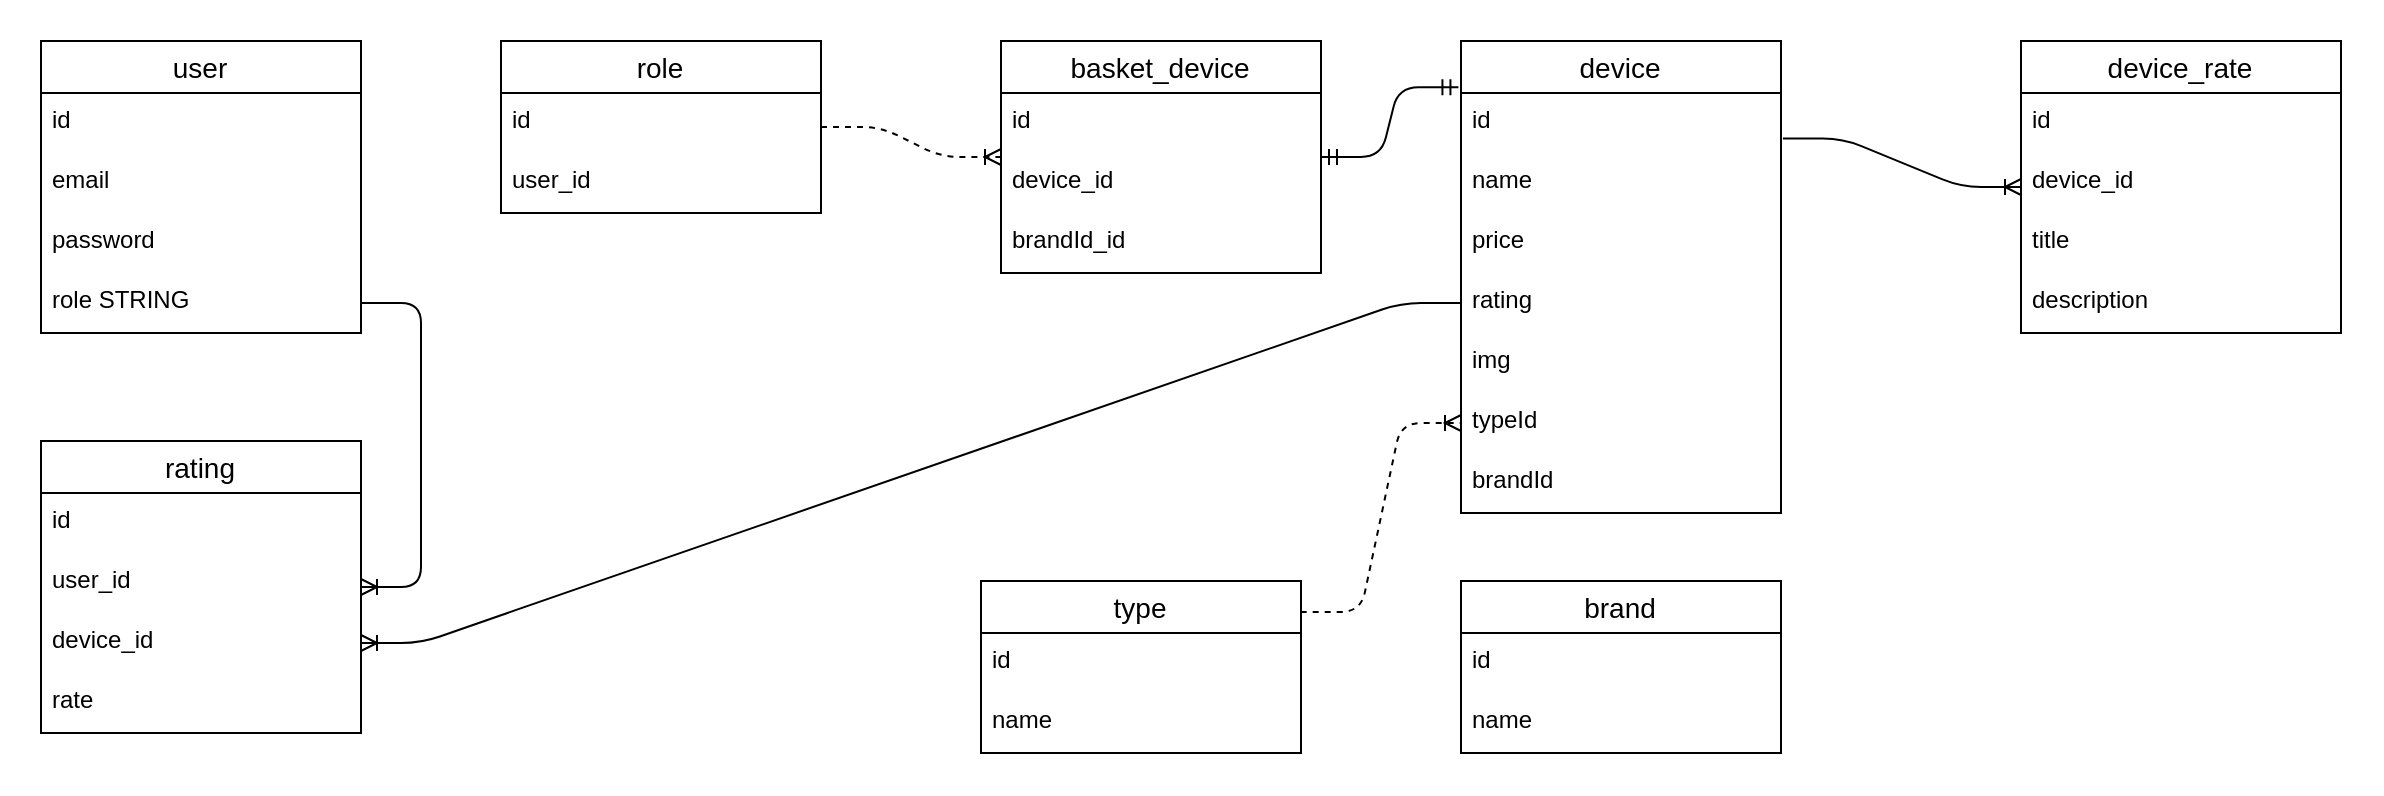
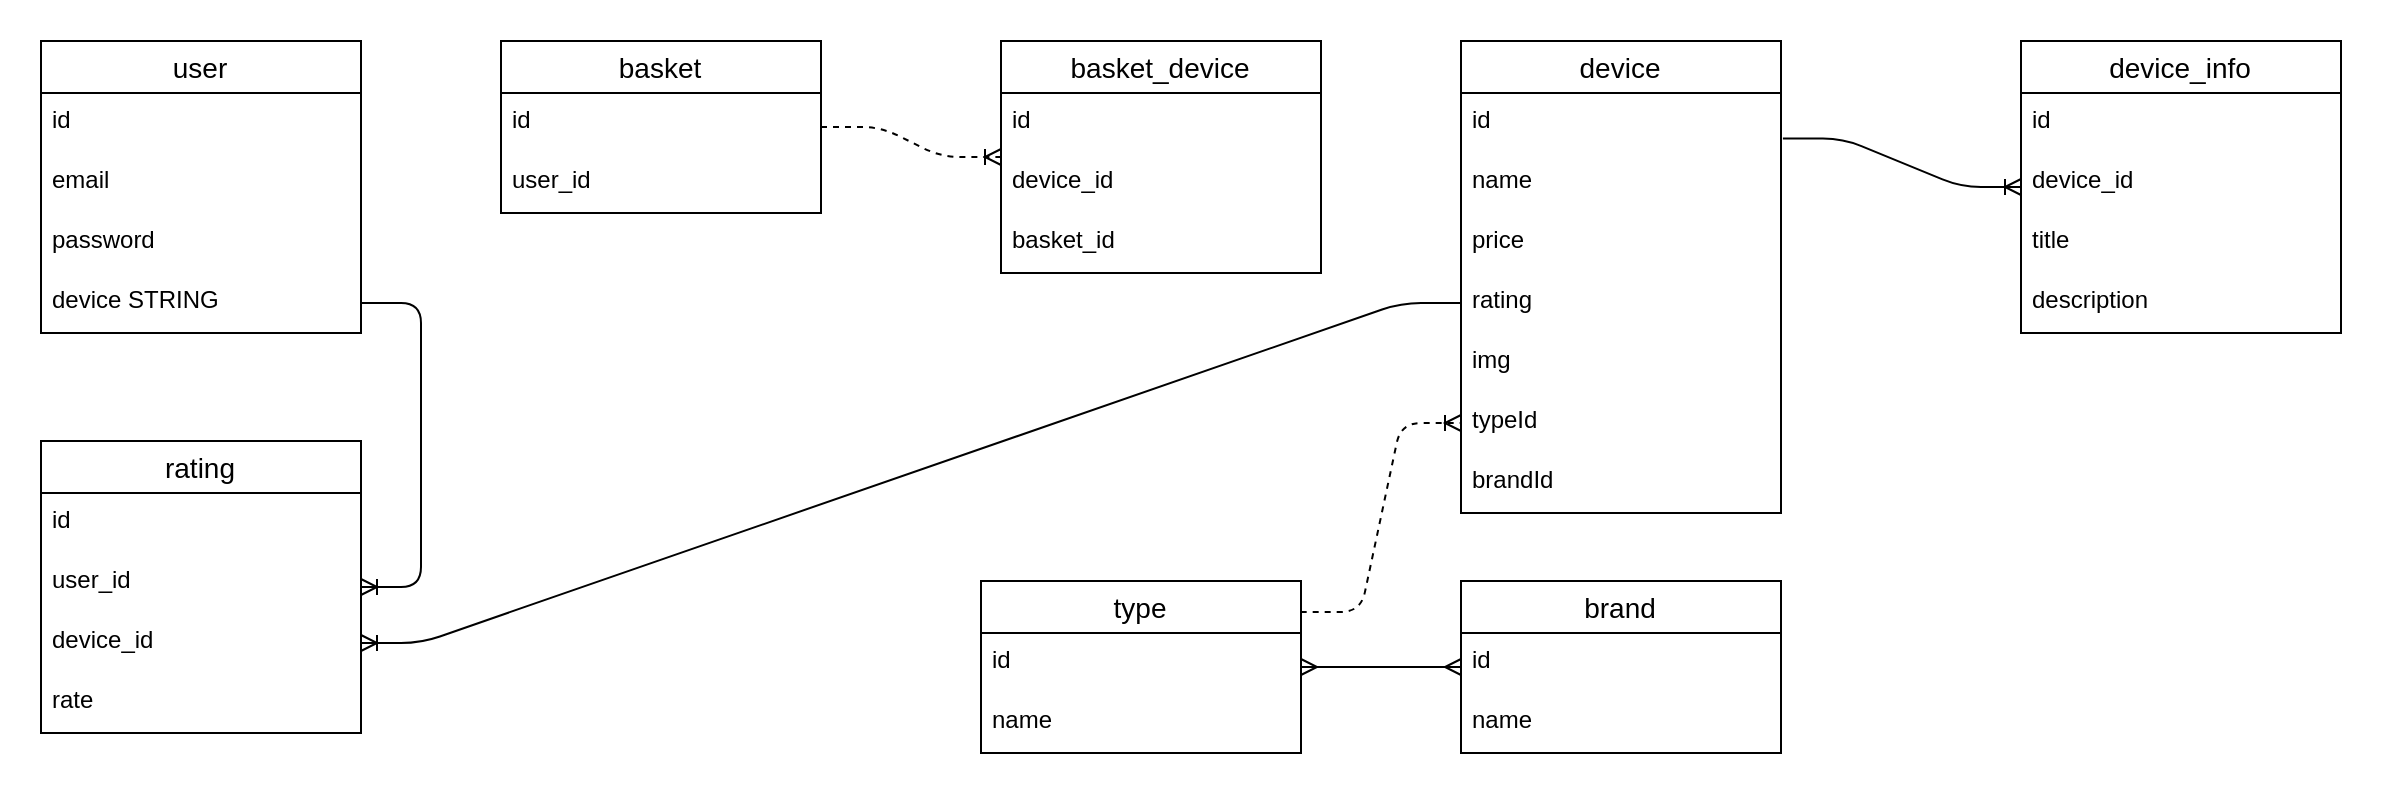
  <mxCell id="0" />
  <mxCell id="1" parent="0" />
  <mxCell id="2" value="user" style="swimlane;fontStyle=0;childLayout=stackLayout;horizontal=1;startSize=26;horizontalStack=0;resizeParent=1;resizeParentMax=0;resizeLast=0;collapsible=1;marginBottom=0;align=center;fontSize=14;" vertex="1" parent="1"><mxGeometry x="20" y="20" width="160" height="146" as="geometry" /></mxCell>
  <mxCell id="3" value="id" style="text;strokeColor=none;fillColor=none;spacingLeft=4;spacingRight=4;overflow=hidden;rotatable=0;points=[[0,0.5],[1,0.5]];portConstraint=eastwest;fontSize=12;" vertex="1" parent="2"><mxGeometry y="26" width="160" height="30" as="geometry" /></mxCell>
  <mxCell id="4" value="email" style="text;strokeColor=none;fillColor=none;spacingLeft=4;spacingRight=4;overflow=hidden;rotatable=0;points=[[0,0.5],[1,0.5]];portConstraint=eastwest;fontSize=12;" vertex="1" parent="2"><mxGeometry y="56" width="160" height="30" as="geometry" /></mxCell>
  <mxCell id="5" value="password&#10;" style="text;strokeColor=none;fillColor=none;spacingLeft=4;spacingRight=4;overflow=hidden;rotatable=0;points=[[0,0.5],[1,0.5]];portConstraint=eastwest;fontSize=12;" vertex="1" parent="2"><mxGeometry y="86" width="160" height="30" as="geometry" /></mxCell>
- <mxCell id="6" value="role STRING" style="text;strokeColor=none;fillColor=none;spacingLeft=4;spacingRight=4;overflow=hidden;rotatable=0;points=[[0,0.5],[1,0.5]];portConstraint=eastwest;fontSize=12;" vertex="1" parent="2"><mxGeometry y="116" width="160" height="30" as="geometry" /></mxCell>
- <mxCell id="7" value="role" style="swimlane;fontStyle=0;childLayout=stackLayout;horizontal=1;startSize=26;horizontalStack=0;resizeParent=1;resizeParentMax=0;resizeLast=0;collapsible=1;marginBottom=0;align=center;fontSize=14;" vertex="1" parent="1"><mxGeometry x="250" y="20" width="160" height="86" as="geometry" /></mxCell>
+ <mxCell id="6" value="device STRING" style="text;strokeColor=none;fillColor=none;spacingLeft=4;spacingRight=4;overflow=hidden;rotatable=0;points=[[0,0.5],[1,0.5]];portConstraint=eastwest;fontSize=12;" vertex="1" parent="2"><mxGeometry y="116" width="160" height="30" as="geometry" /></mxCell>
+ <mxCell id="7" value="basket" style="swimlane;fontStyle=0;childLayout=stackLayout;horizontal=1;startSize=26;horizontalStack=0;resizeParent=1;resizeParentMax=0;resizeLast=0;collapsible=1;marginBottom=0;align=center;fontSize=14;" vertex="1" parent="1"><mxGeometry x="250" y="20" width="160" height="86" as="geometry" /></mxCell>
  <mxCell id="8" value="id" style="text;strokeColor=none;fillColor=none;spacingLeft=4;spacingRight=4;overflow=hidden;rotatable=0;points=[[0,0.5],[1,0.5]];portConstraint=eastwest;fontSize=12;" vertex="1" parent="7"><mxGeometry y="26" width="160" height="30" as="geometry" /></mxCell>
  <mxCell id="9" value="user_id" style="text;strokeColor=none;fillColor=none;spacingLeft=4;spacingRight=4;overflow=hidden;rotatable=0;points=[[0,0.5],[1,0.5]];portConstraint=eastwest;fontSize=12;" vertex="1" parent="7"><mxGeometry y="56" width="160" height="30" as="geometry" /></mxCell>
  <mxCell id="10" value="device" style="swimlane;fontStyle=0;childLayout=stackLayout;horizontal=1;startSize=26;horizontalStack=0;resizeParent=1;resizeParentMax=0;resizeLast=0;collapsible=1;marginBottom=0;align=center;fontSize=14;" vertex="1" parent="1"><mxGeometry x="730" y="20" width="160" height="236" as="geometry" /></mxCell>
  <mxCell id="11" value="id" style="text;strokeColor=none;fillColor=none;spacingLeft=4;spacingRight=4;overflow=hidden;rotatable=0;points=[[0,0.5],[1,0.5]];portConstraint=eastwest;fontSize=12;" vertex="1" parent="10"><mxGeometry y="26" width="160" height="30" as="geometry" /></mxCell>
  <mxCell id="12" value="name" style="text;strokeColor=none;fillColor=none;spacingLeft=4;spacingRight=4;overflow=hidden;rotatable=0;points=[[0,0.5],[1,0.5]];portConstraint=eastwest;fontSize=12;" vertex="1" parent="10"><mxGeometry y="56" width="160" height="30" as="geometry" /></mxCell>
  <mxCell id="13" value="price" style="text;strokeColor=none;fillColor=none;spacingLeft=4;spacingRight=4;overflow=hidden;rotatable=0;points=[[0,0.5],[1,0.5]];portConstraint=eastwest;fontSize=12;" vertex="1" parent="10"><mxGeometry y="86" width="160" height="30" as="geometry" /></mxCell>
  <mxCell id="14" value="rating" style="text;strokeColor=none;fillColor=none;spacingLeft=4;spacingRight=4;overflow=hidden;rotatable=0;points=[[0,0.5],[1,0.5]];portConstraint=eastwest;fontSize=12;" vertex="1" parent="10"><mxGeometry y="116" width="160" height="30" as="geometry" /></mxCell>
  <mxCell id="15" value="img" style="text;strokeColor=none;fillColor=none;spacingLeft=4;spacingRight=4;overflow=hidden;rotatable=0;points=[[0,0.5],[1,0.5]];portConstraint=eastwest;fontSize=12;" vertex="1" parent="10"><mxGeometry y="146" width="160" height="30" as="geometry" /></mxCell>
  <mxCell id="16" value="typeId" style="text;strokeColor=none;fillColor=none;spacingLeft=4;spacingRight=4;overflow=hidden;rotatable=0;points=[[0,0.5],[1,0.5]];portConstraint=eastwest;fontSize=12;" vertex="1" parent="10"><mxGeometry y="176" width="160" height="30" as="geometry" /></mxCell>
  <mxCell id="17" value="brandId" style="text;strokeColor=none;fillColor=none;spacingLeft=4;spacingRight=4;overflow=hidden;rotatable=0;points=[[0,0.5],[1,0.5]];portConstraint=eastwest;fontSize=12;" vertex="1" parent="10"><mxGeometry y="206" width="160" height="30" as="geometry" /></mxCell>
  <mxCell id="18" value="type" style="swimlane;fontStyle=0;childLayout=stackLayout;horizontal=1;startSize=26;horizontalStack=0;resizeParent=1;resizeParentMax=0;resizeLast=0;collapsible=1;marginBottom=0;align=center;fontSize=14;" vertex="1" parent="1"><mxGeometry x="490" y="290" width="160" height="86" as="geometry" /></mxCell>
  <mxCell id="19" value="id" style="text;strokeColor=none;fillColor=none;spacingLeft=4;spacingRight=4;overflow=hidden;rotatable=0;points=[[0,0.5],[1,0.5]];portConstraint=eastwest;fontSize=12;" vertex="1" parent="18"><mxGeometry y="26" width="160" height="30" as="geometry" /></mxCell>
  <mxCell id="20" value="name" style="text;strokeColor=none;fillColor=none;spacingLeft=4;spacingRight=4;overflow=hidden;rotatable=0;points=[[0,0.5],[1,0.5]];portConstraint=eastwest;fontSize=12;" vertex="1" parent="18"><mxGeometry y="56" width="160" height="30" as="geometry" /></mxCell>
  <mxCell id="21" value="brand" style="swimlane;fontStyle=0;childLayout=stackLayout;horizontal=1;startSize=26;horizontalStack=0;resizeParent=1;resizeParentMax=0;resizeLast=0;collapsible=1;marginBottom=0;align=center;fontSize=14;" vertex="1" parent="1"><mxGeometry x="730" y="290" width="160" height="86" as="geometry" /></mxCell>
  <mxCell id="22" value="id" style="text;strokeColor=none;fillColor=none;spacingLeft=4;spacingRight=4;overflow=hidden;rotatable=0;points=[[0,0.5],[1,0.5]];portConstraint=eastwest;fontSize=12;" vertex="1" parent="21"><mxGeometry y="26" width="160" height="30" as="geometry" /></mxCell>
  <mxCell id="23" value="name" style="text;strokeColor=none;fillColor=none;spacingLeft=4;spacingRight=4;overflow=hidden;rotatable=0;points=[[0,0.5],[1,0.5]];portConstraint=eastwest;fontSize=12;" vertex="1" parent="21"><mxGeometry y="56" width="160" height="30" as="geometry" /></mxCell>
  <mxCell id="24" value="" style="edgeStyle=entityRelationEdgeStyle;fontSize=12;html=1;endArrow=ERoneToMany;exitX=0.999;exitY=0.18;exitDx=0;exitDy=0;exitPerimeter=0;entryX=0;entryY=0.5;entryDx=0;entryDy=0;dashed=1;" edge="1" parent="1" source="18" target="16"><mxGeometry width="100" height="100" relative="1" as="geometry"><mxPoint x="210" y="360" as="sourcePoint" /><mxPoint x="310" y="260" as="targetPoint" /></mxGeometry></mxCell>
- <mxCell id="26" value="device_rate" style="swimlane;fontStyle=0;childLayout=stackLayout;horizontal=1;startSize=26;horizontalStack=0;resizeParent=1;resizeParentMax=0;resizeLast=0;collapsible=1;marginBottom=0;align=center;fontSize=14;" vertex="1" parent="1"><mxGeometry x="1010" y="20" width="160" height="146" as="geometry" /></mxCell>
+ <mxCell id="25" value="" style="edgeStyle=entityRelationEdgeStyle;fontSize=12;html=1;endArrow=ERmany;startArrow=ERmany;" edge="1" parent="1" source="18" target="21"><mxGeometry width="100" height="100" relative="1" as="geometry"><mxPoint x="860" y="350" as="sourcePoint" /><mxPoint x="960" y="250" as="targetPoint" /></mxGeometry></mxCell>
+ <mxCell id="26" value="device_info" style="swimlane;fontStyle=0;childLayout=stackLayout;horizontal=1;startSize=26;horizontalStack=0;resizeParent=1;resizeParentMax=0;resizeLast=0;collapsible=1;marginBottom=0;align=center;fontSize=14;" vertex="1" parent="1"><mxGeometry x="1010" y="20" width="160" height="146" as="geometry" /></mxCell>
  <mxCell id="27" value="id" style="text;strokeColor=none;fillColor=none;spacingLeft=4;spacingRight=4;overflow=hidden;rotatable=0;points=[[0,0.5],[1,0.5]];portConstraint=eastwest;fontSize=12;" vertex="1" parent="26"><mxGeometry y="26" width="160" height="30" as="geometry" /></mxCell>
  <mxCell id="28" value="device_id" style="text;strokeColor=none;fillColor=none;spacingLeft=4;spacingRight=4;overflow=hidden;rotatable=0;points=[[0,0.5],[1,0.5]];portConstraint=eastwest;fontSize=12;" vertex="1" parent="26"><mxGeometry y="56" width="160" height="30" as="geometry" /></mxCell>
  <mxCell id="29" value="title" style="text;strokeColor=none;fillColor=none;spacingLeft=4;spacingRight=4;overflow=hidden;rotatable=0;points=[[0,0.5],[1,0.5]];portConstraint=eastwest;fontSize=12;" vertex="1" parent="26"><mxGeometry y="86" width="160" height="30" as="geometry" /></mxCell>
  <mxCell id="30" value="description" style="text;strokeColor=none;fillColor=none;spacingLeft=4;spacingRight=4;overflow=hidden;rotatable=0;points=[[0,0.5],[1,0.5]];portConstraint=eastwest;fontSize=12;" vertex="1" parent="26"><mxGeometry y="116" width="160" height="30" as="geometry" /></mxCell>
  <mxCell id="31" value="" style="edgeStyle=entityRelationEdgeStyle;fontSize=12;html=1;endArrow=ERoneToMany;exitX=1.006;exitY=0.76;exitDx=0;exitDy=0;exitPerimeter=0;" edge="1" parent="1" source="11" target="26"><mxGeometry width="100" height="100" relative="1" as="geometry"><mxPoint x="659.84" y="315.48" as="sourcePoint" /><mxPoint x="740" y="148" as="targetPoint" /></mxGeometry></mxCell>
  <mxCell id="32" value="basket_device" style="swimlane;fontStyle=0;childLayout=stackLayout;horizontal=1;startSize=26;horizontalStack=0;resizeParent=1;resizeParentMax=0;resizeLast=0;collapsible=1;marginBottom=0;align=center;fontSize=14;" vertex="1" parent="1"><mxGeometry x="500" y="20" width="160" height="116" as="geometry" /></mxCell>
  <mxCell id="33" value="id" style="text;strokeColor=none;fillColor=none;spacingLeft=4;spacingRight=4;overflow=hidden;rotatable=0;points=[[0,0.5],[1,0.5]];portConstraint=eastwest;fontSize=12;" vertex="1" parent="32"><mxGeometry y="26" width="160" height="30" as="geometry" /></mxCell>
  <mxCell id="34" value="device_id" style="text;strokeColor=none;fillColor=none;spacingLeft=4;spacingRight=4;overflow=hidden;rotatable=0;points=[[0,0.5],[1,0.5]];portConstraint=eastwest;fontSize=12;" vertex="1" parent="32"><mxGeometry y="56" width="160" height="30" as="geometry" /></mxCell>
- <mxCell id="35" value="brandId_id" style="text;strokeColor=none;fillColor=none;spacingLeft=4;spacingRight=4;overflow=hidden;rotatable=0;points=[[0,0.5],[1,0.5]];portConstraint=eastwest;fontSize=12;" vertex="1" parent="32"><mxGeometry y="86" width="160" height="30" as="geometry" /></mxCell>
+ <mxCell id="35" value="basket_id" style="text;strokeColor=none;fillColor=none;spacingLeft=4;spacingRight=4;overflow=hidden;rotatable=0;points=[[0,0.5],[1,0.5]];portConstraint=eastwest;fontSize=12;" vertex="1" parent="32"><mxGeometry y="86" width="160" height="30" as="geometry" /></mxCell>
  <mxCell id="36" value="" style="edgeStyle=entityRelationEdgeStyle;fontSize=12;html=1;endArrow=ERoneToMany;dashed=1;" edge="1" parent="1" source="7" target="32"><mxGeometry width="100" height="100" relative="1" as="geometry"><mxPoint x="580" y="290" as="sourcePoint" /><mxPoint x="680" y="190" as="targetPoint" /></mxGeometry></mxCell>
- <mxCell id="37" value="" style="edgeStyle=entityRelationEdgeStyle;fontSize=12;html=1;endArrow=ERmandOne;startArrow=ERmandOne;entryX=-0.008;entryY=0.098;entryDx=0;entryDy=0;entryPerimeter=0;" edge="1" parent="1" source="32" target="10"><mxGeometry width="100" height="100" relative="1" as="geometry"><mxPoint x="580" y="290" as="sourcePoint" /><mxPoint x="680" y="190" as="targetPoint" /></mxGeometry></mxCell>
  <mxCell id="38" value="rating" style="swimlane;fontStyle=0;childLayout=stackLayout;horizontal=1;startSize=26;horizontalStack=0;resizeParent=1;resizeParentMax=0;resizeLast=0;collapsible=1;marginBottom=0;align=center;fontSize=14;" vertex="1" parent="1"><mxGeometry x="20" y="220" width="160" height="146" as="geometry" /></mxCell>
  <mxCell id="39" value="id" style="text;strokeColor=none;fillColor=none;spacingLeft=4;spacingRight=4;overflow=hidden;rotatable=0;points=[[0,0.5],[1,0.5]];portConstraint=eastwest;fontSize=12;" vertex="1" parent="38"><mxGeometry y="26" width="160" height="30" as="geometry" /></mxCell>
  <mxCell id="40" value="user_id" style="text;strokeColor=none;fillColor=none;spacingLeft=4;spacingRight=4;overflow=hidden;rotatable=0;points=[[0,0.5],[1,0.5]];portConstraint=eastwest;fontSize=12;" vertex="1" parent="38"><mxGeometry y="56" width="160" height="30" as="geometry" /></mxCell>
  <mxCell id="41" value="device_id" style="text;strokeColor=none;fillColor=none;spacingLeft=4;spacingRight=4;overflow=hidden;rotatable=0;points=[[0,0.5],[1,0.5]];portConstraint=eastwest;fontSize=12;" vertex="1" parent="38"><mxGeometry y="86" width="160" height="30" as="geometry" /></mxCell>
  <mxCell id="42" value="rate" style="text;strokeColor=none;fillColor=none;spacingLeft=4;spacingRight=4;overflow=hidden;rotatable=0;points=[[0,0.5],[1,0.5]];portConstraint=eastwest;fontSize=12;" vertex="1" parent="38"><mxGeometry y="116" width="160" height="30" as="geometry" /></mxCell>
  <mxCell id="43" value="" style="edgeStyle=entityRelationEdgeStyle;fontSize=12;html=1;endArrow=ERoneToMany;exitX=1;exitY=0.5;exitDx=0;exitDy=0;" edge="1" parent="1" source="6" target="38"><mxGeometry width="100" height="100" relative="1" as="geometry"><mxPoint x="580" y="290" as="sourcePoint" /><mxPoint x="680" y="190" as="targetPoint" /></mxGeometry></mxCell>
  <mxCell id="44" value="" style="edgeStyle=entityRelationEdgeStyle;fontSize=12;html=1;endArrow=ERoneToMany;entryX=1;entryY=0.5;entryDx=0;entryDy=0;" edge="1" parent="1" source="14" target="41"><mxGeometry width="100" height="100" relative="1" as="geometry"><mxPoint x="580" y="290" as="sourcePoint" /><mxPoint x="680" y="190" as="targetPoint" /></mxGeometry></mxCell>
